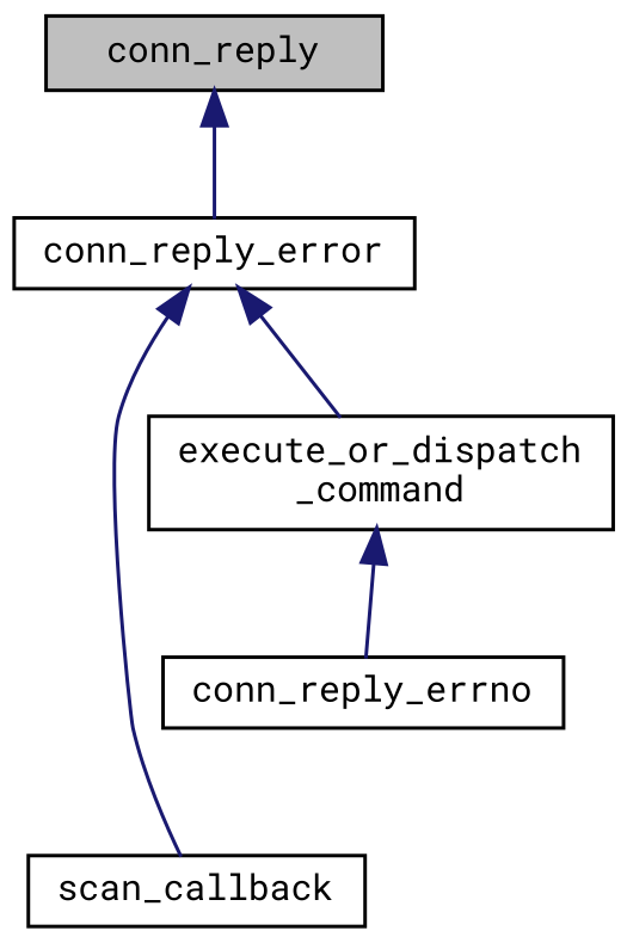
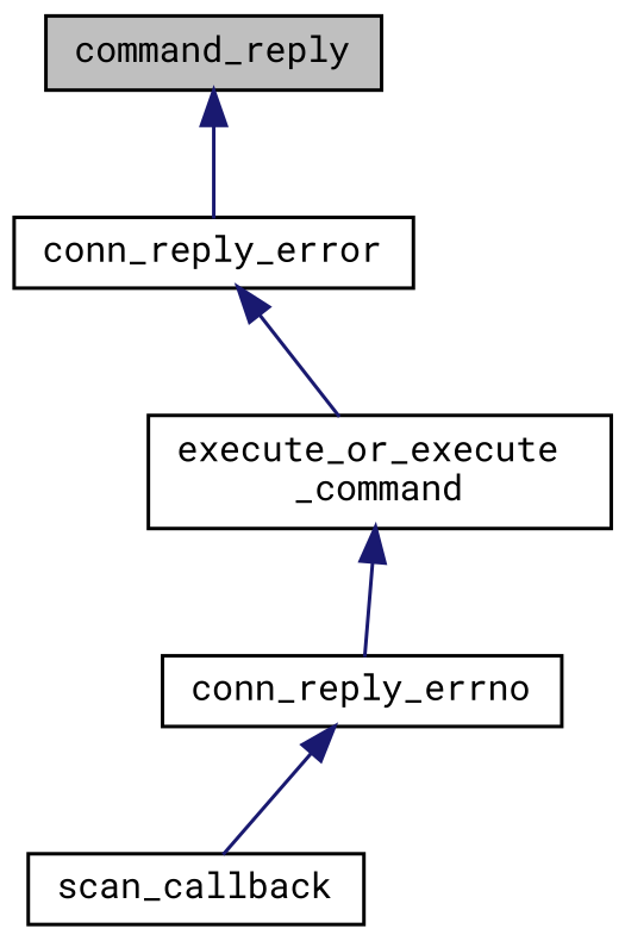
  digraph {
    fontname="Roboto Mono"
    rankdir=TB
    node [color=black fillcolor=white fontname="Roboto Mono" fontsize=10 shape=record style=filled]
    edge [color=midnightblue dir=back fontname="Roboto Mono" fontsize=10 labelfontname=Helvetica labelfontsize=10 style=solid]
-   n1 [fillcolor=grey75 fontcolor=black height=0.2 label=conn_reply width=0.4]
+   n1 [fillcolor=grey75 fontcolor=black height=0.2 label=command_reply width=0.4]
    n2 [height=0.2 label=conn_reply_error width=0.4]
    n3 [height=0.2 label=conn_reply_errno width=0.4]
    n4 [height=0.2 label=scan_callback width=0.4]
-   n5 [height=0.2 label="execute_or_dispatch\l_command" width=0.4]
+   n5 [height=0.2 label="execute_or_execute\l_command" width=0.4]
    n1 -> n2
    n2 -> n5
-   n2 -> n4
+   n3 -> n4
    n5 -> n3
  }
